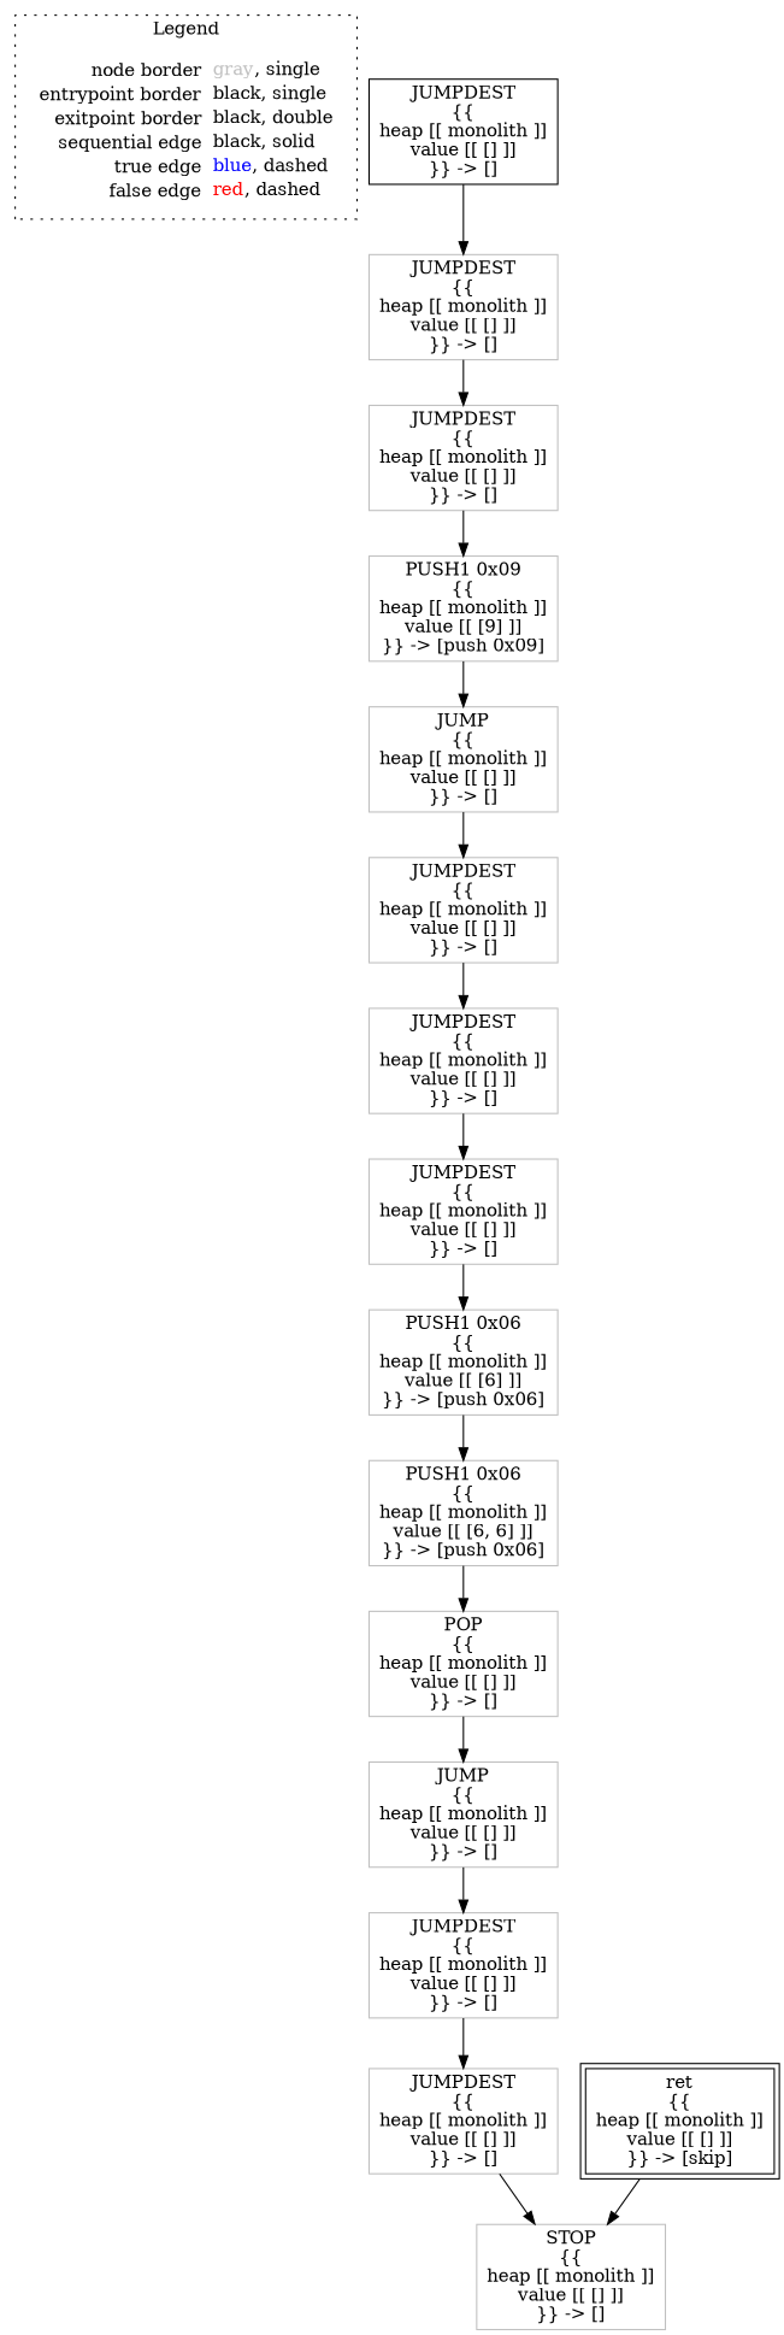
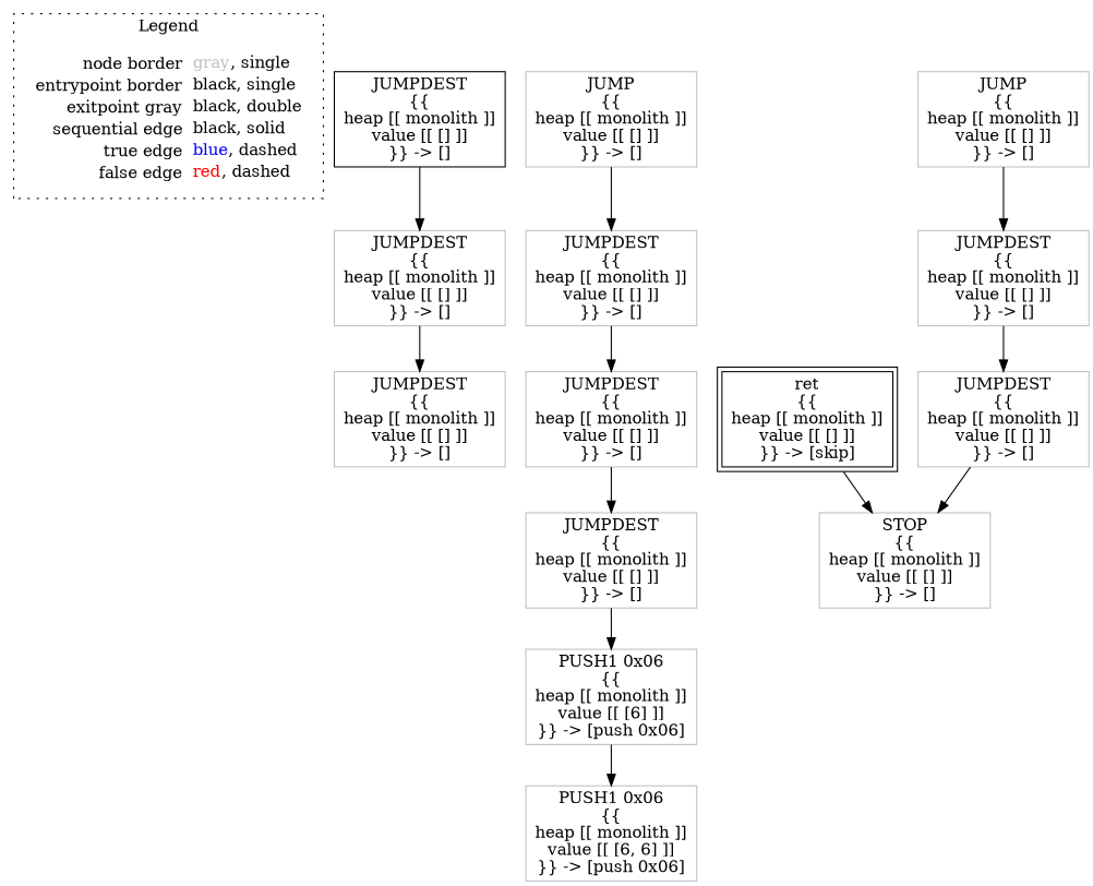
  digraph {
    node [shape=rect color=gray]
    edge [color=black]
-   n1 [label=<<table border="0" cellpadding="2" cellspacing="0" cellborder="0"><tr><td align="right">node border&nbsp;</td><td align="left"><font color="gray">gray</font>, single</td></tr><tr><td align="right">entrypoint border&nbsp;</td><td align="left"><font color="black">black</font>, single</td></tr><tr><td align="right">exitpoint border&nbsp;</td><td align="left"><font color="black">black</font>, double</td></tr><tr><td align="right">sequential edge&nbsp;</td><td align="left"><font color="black">black</font>, solid</td></tr><tr><td align="right">true edge&nbsp;</td><td align="left"><font color="blue">blue</font>, dashed</td></tr><tr><td align="right">false edge&nbsp;</td><td align="left"><font color="red">red</font>, dashed</td></tr></table>> shape=plaintext color=""]
+   n1 [label=<<table border="0" cellpadding="2" cellspacing="0" cellborder="0"><tr><td align="right">node border&nbsp;</td><td align="left"><font color="gray">gray</font>, single</td></tr><tr><td align="right">entrypoint border&nbsp;</td><td align="left"><font color="black">black</font>, single</td></tr><tr><td align="right">exitpoint gray&nbsp;</td><td align="left"><font color="black">black</font>, double</td></tr><tr><td align="right">sequential edge&nbsp;</td><td align="left"><font color="black">black</font>, solid</td></tr><tr><td align="right">true edge&nbsp;</td><td align="left"><font color="blue">blue</font>, dashed</td></tr><tr><td align="right">false edge&nbsp;</td><td align="left"><font color="red">red</font>, dashed</td></tr></table>> shape=plaintext color=""]
    n2 [color=black label=<JUMPDEST<BR/>{{<BR/>heap [[ monolith ]]<BR/>value [[ [] ]]<BR/>}} -&gt; []>]
    n3 [label=<JUMPDEST<BR/>{{<BR/>heap [[ monolith ]]<BR/>value [[ [] ]]<BR/>}} -&gt; []>]
    n4 [label=<JUMPDEST<BR/>{{<BR/>heap [[ monolith ]]<BR/>value [[ [] ]]<BR/>}} -&gt; []>]
-   n5 [label=<PUSH1 0x09<BR/>{{<BR/>heap [[ monolith ]]<BR/>value [[ [9] ]]<BR/>}} -&gt; [push 0x09]>]
    n6 [label=<JUMP<BR/>{{<BR/>heap [[ monolith ]]<BR/>value [[ [] ]]<BR/>}} -&gt; []>]
    n7 [label=<JUMPDEST<BR/>{{<BR/>heap [[ monolith ]]<BR/>value [[ [] ]]<BR/>}} -&gt; []>]
    n8 [label=<JUMPDEST<BR/>{{<BR/>heap [[ monolith ]]<BR/>value [[ [] ]]<BR/>}} -&gt; []>]
    n9 [label=<JUMPDEST<BR/>{{<BR/>heap [[ monolith ]]<BR/>value [[ [] ]]<BR/>}} -&gt; []>]
    n10 [label=<JUMPDEST<BR/>{{<BR/>heap [[ monolith ]]<BR/>value [[ [] ]]<BR/>}} -&gt; []>]
    n11 [label=<STOP<BR/>{{<BR/>heap [[ monolith ]]<BR/>value [[ [] ]]<BR/>}} -&gt; []>]
    n12 [color=black label=<ret<BR/>{{<BR/>heap [[ monolith ]]<BR/>value [[ [] ]]<BR/>}} -&gt; [skip]> peripheries=2]
    n13 [label=<JUMPDEST<BR/>{{<BR/>heap [[ monolith ]]<BR/>value [[ [] ]]<BR/>}} -&gt; []>]
    n14 [label=<PUSH1 0x06<BR/>{{<BR/>heap [[ monolith ]]<BR/>value [[ [6] ]]<BR/>}} -&gt; [push 0x06]>]
    n15 [label=<PUSH1 0x06<BR/>{{<BR/>heap [[ monolith ]]<BR/>value [[ [6, 6] ]]<BR/>}} -&gt; [push 0x06]>]
-   n16 [label=<POP<BR/>{{<BR/>heap [[ monolith ]]<BR/>value [[ [] ]]<BR/>}} -&gt; []>]
    n17 [label=<JUMP<BR/>{{<BR/>heap [[ monolith ]]<BR/>value [[ [] ]]<BR/>}} -&gt; []>]
    subgraph cluster_1 {
      label=Legend
      style=dotted
      n1
    }
    n2 -> n3
    n3 -> n4
-   n4 -> n5
-   n5 -> n6
    n6 -> n7
    n7 -> n8
    n8 -> n13
    n9 -> n10
    n10 -> n11
    n12 -> n11
    n13 -> n14
    n14 -> n15
-   n15 -> n16
-   n16 -> n17
    n17 -> n9
  }
